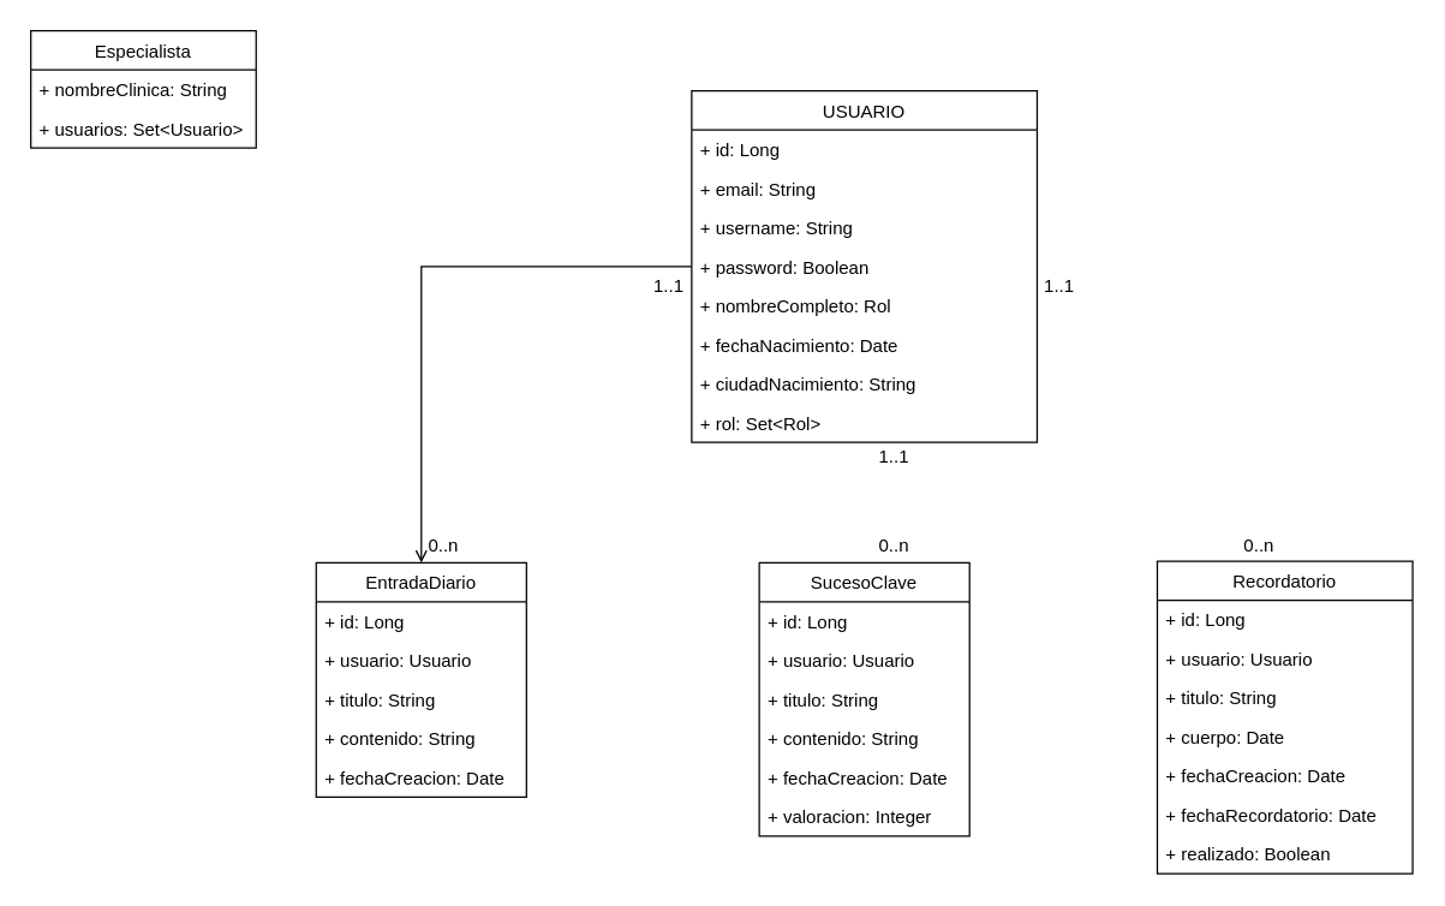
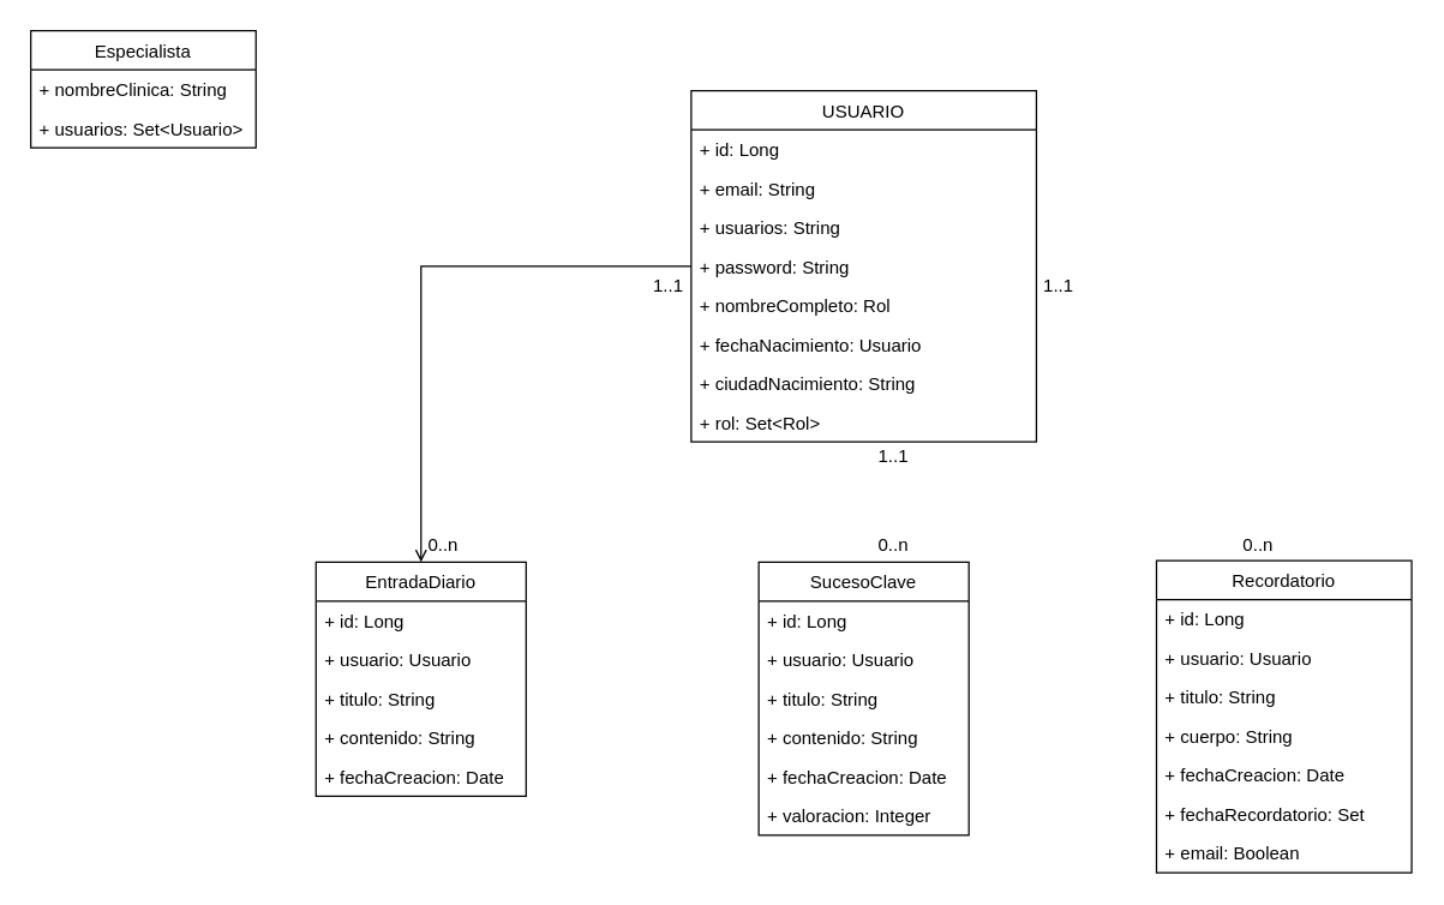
  <mxCell id="0" />
  <mxCell id="1" parent="0" />
  <mxCell id="2" value="USUARIO" style="swimlane;fontStyle=0;childLayout=stackLayout;horizontal=1;startSize=26;fillColor=none;horizontalStack=0;resizeParent=1;resizeParentMax=0;resizeLast=0;collapsible=1;marginBottom=0;" parent="1" vertex="1"><mxGeometry x="460" y="60" width="230" height="234" as="geometry" /></mxCell>
  <mxCell id="3" value="+ id: Long" style="text;strokeColor=none;fillColor=none;align=left;verticalAlign=top;spacingLeft=4;spacingRight=4;overflow=hidden;rotatable=0;points=[[0,0.5],[1,0.5]];portConstraint=eastwest;" parent="2" vertex="1"><mxGeometry y="26" width="230" height="26" as="geometry" /></mxCell>
  <mxCell id="4" value="+ email: String" style="text;strokeColor=none;fillColor=none;align=left;verticalAlign=top;spacingLeft=4;spacingRight=4;overflow=hidden;rotatable=0;points=[[0,0.5],[1,0.5]];portConstraint=eastwest;" parent="2" vertex="1"><mxGeometry y="52" width="230" height="26" as="geometry" /></mxCell>
- <mxCell id="5" value="+ username: String" style="text;strokeColor=none;fillColor=none;align=left;verticalAlign=top;spacingLeft=4;spacingRight=4;overflow=hidden;rotatable=0;points=[[0,0.5],[1,0.5]];portConstraint=eastwest;" vertex="1" parent="2"><mxGeometry y="78" width="230" height="26" as="geometry" /></mxCell>
- <mxCell id="6" value="+ password: Boolean" style="text;strokeColor=none;fillColor=none;align=left;verticalAlign=top;spacingLeft=4;spacingRight=4;overflow=hidden;rotatable=0;points=[[0,0.5],[1,0.5]];portConstraint=eastwest;" parent="2" vertex="1"><mxGeometry y="104" width="230" height="26" as="geometry" /></mxCell>
+ <mxCell id="5" value="+ usuarios: String" style="text;strokeColor=none;fillColor=none;align=left;verticalAlign=top;spacingLeft=4;spacingRight=4;overflow=hidden;rotatable=0;points=[[0,0.5],[1,0.5]];portConstraint=eastwest;" vertex="1" parent="2"><mxGeometry y="78" width="230" height="26" as="geometry" /></mxCell>
+ <mxCell id="6" value="+ password: String" style="text;strokeColor=none;fillColor=none;align=left;verticalAlign=top;spacingLeft=4;spacingRight=4;overflow=hidden;rotatable=0;points=[[0,0.5],[1,0.5]];portConstraint=eastwest;" parent="2" vertex="1"><mxGeometry y="104" width="230" height="26" as="geometry" /></mxCell>
  <mxCell id="7" value="+ nombreCompleto: Rol&#10;" style="text;strokeColor=none;fillColor=none;align=left;verticalAlign=top;spacingLeft=4;spacingRight=4;overflow=hidden;rotatable=0;points=[[0,0.5],[1,0.5]];portConstraint=eastwest;" parent="2" vertex="1"><mxGeometry y="130" width="230" height="26" as="geometry" /></mxCell>
- <mxCell id="8" value="+ fechaNacimiento: Date&#10;" style="text;strokeColor=none;fillColor=none;align=left;verticalAlign=top;spacingLeft=4;spacingRight=4;overflow=hidden;rotatable=0;points=[[0,0.5],[1,0.5]];portConstraint=eastwest;" parent="2" vertex="1"><mxGeometry y="156" width="230" height="26" as="geometry" /></mxCell>
+ <mxCell id="8" value="+ fechaNacimiento: Usuario&#10;" style="text;strokeColor=none;fillColor=none;align=left;verticalAlign=top;spacingLeft=4;spacingRight=4;overflow=hidden;rotatable=0;points=[[0,0.5],[1,0.5]];portConstraint=eastwest;" parent="2" vertex="1"><mxGeometry y="156" width="230" height="26" as="geometry" /></mxCell>
  <mxCell id="9" value="+ ciudadNacimiento: String" style="text;strokeColor=none;fillColor=none;align=left;verticalAlign=top;spacingLeft=4;spacingRight=4;overflow=hidden;rotatable=0;points=[[0,0.5],[1,0.5]];portConstraint=eastwest;" parent="2" vertex="1"><mxGeometry y="182" width="230" height="26" as="geometry" /></mxCell>
  <mxCell id="10" value="+ rol: Set&lt;Rol&gt;" style="text;strokeColor=none;fillColor=none;align=left;verticalAlign=top;spacingLeft=4;spacingRight=4;overflow=hidden;rotatable=0;points=[[0,0.5],[1,0.5]];portConstraint=eastwest;" vertex="1" parent="2"><mxGeometry y="208" width="230" height="26" as="geometry" /></mxCell>
  <mxCell id="11" value="EntradaDiario" style="swimlane;fontStyle=0;childLayout=stackLayout;horizontal=1;startSize=26;fillColor=none;horizontalStack=0;resizeParent=1;resizeParentMax=0;resizeLast=0;collapsible=1;marginBottom=0;" parent="1" vertex="1"><mxGeometry x="210" y="374" width="140" height="156" as="geometry" /></mxCell>
  <mxCell id="12" value="+ id: Long" style="text;strokeColor=none;fillColor=none;align=left;verticalAlign=top;spacingLeft=4;spacingRight=4;overflow=hidden;rotatable=0;points=[[0,0.5],[1,0.5]];portConstraint=eastwest;" parent="11" vertex="1"><mxGeometry y="26" width="140" height="26" as="geometry" /></mxCell>
  <mxCell id="13" value="+ usuario: Usuario" style="text;strokeColor=none;fillColor=none;align=left;verticalAlign=top;spacingLeft=4;spacingRight=4;overflow=hidden;rotatable=0;points=[[0,0.5],[1,0.5]];portConstraint=eastwest;" parent="11" vertex="1"><mxGeometry y="52" width="140" height="26" as="geometry" /></mxCell>
  <mxCell id="14" value="+ titulo: String" style="text;strokeColor=none;fillColor=none;align=left;verticalAlign=top;spacingLeft=4;spacingRight=4;overflow=hidden;rotatable=0;points=[[0,0.5],[1,0.5]];portConstraint=eastwest;" parent="11" vertex="1"><mxGeometry y="78" width="140" height="26" as="geometry" /></mxCell>
  <mxCell id="15" value="+ contenido: String" style="text;strokeColor=none;fillColor=none;align=left;verticalAlign=top;spacingLeft=4;spacingRight=4;overflow=hidden;rotatable=0;points=[[0,0.5],[1,0.5]];portConstraint=eastwest;" parent="11" vertex="1"><mxGeometry y="104" width="140" height="26" as="geometry" /></mxCell>
  <mxCell id="16" value="+ fechaCreacion: Date" style="text;strokeColor=none;fillColor=none;align=left;verticalAlign=top;spacingLeft=4;spacingRight=4;overflow=hidden;rotatable=0;points=[[0,0.5],[1,0.5]];portConstraint=eastwest;" parent="11" vertex="1"><mxGeometry y="130" width="140" height="26" as="geometry" /></mxCell>
  <mxCell id="17" value="SucesoClave" style="swimlane;fontStyle=0;childLayout=stackLayout;horizontal=1;startSize=26;fillColor=none;horizontalStack=0;resizeParent=1;resizeParentMax=0;resizeLast=0;collapsible=1;marginBottom=0;" parent="1" vertex="1"><mxGeometry x="505" y="374" width="140" height="182" as="geometry" /></mxCell>
  <mxCell id="18" value="+ id: Long" style="text;strokeColor=none;fillColor=none;align=left;verticalAlign=top;spacingLeft=4;spacingRight=4;overflow=hidden;rotatable=0;points=[[0,0.5],[1,0.5]];portConstraint=eastwest;" parent="17" vertex="1"><mxGeometry y="26" width="140" height="26" as="geometry" /></mxCell>
  <mxCell id="19" value="+ usuario: Usuario" style="text;strokeColor=none;fillColor=none;align=left;verticalAlign=top;spacingLeft=4;spacingRight=4;overflow=hidden;rotatable=0;points=[[0,0.5],[1,0.5]];portConstraint=eastwest;" parent="17" vertex="1"><mxGeometry y="52" width="140" height="26" as="geometry" /></mxCell>
  <mxCell id="20" value="+ titulo: String" style="text;strokeColor=none;fillColor=none;align=left;verticalAlign=top;spacingLeft=4;spacingRight=4;overflow=hidden;rotatable=0;points=[[0,0.5],[1,0.5]];portConstraint=eastwest;" parent="17" vertex="1"><mxGeometry y="78" width="140" height="26" as="geometry" /></mxCell>
  <mxCell id="21" value="+ contenido: String" style="text;strokeColor=none;fillColor=none;align=left;verticalAlign=top;spacingLeft=4;spacingRight=4;overflow=hidden;rotatable=0;points=[[0,0.5],[1,0.5]];portConstraint=eastwest;" parent="17" vertex="1"><mxGeometry y="104" width="140" height="26" as="geometry" /></mxCell>
  <mxCell id="22" value="+ fechaCreacion: Date" style="text;strokeColor=none;fillColor=none;align=left;verticalAlign=top;spacingLeft=4;spacingRight=4;overflow=hidden;rotatable=0;points=[[0,0.5],[1,0.5]];portConstraint=eastwest;" parent="17" vertex="1"><mxGeometry y="130" width="140" height="26" as="geometry" /></mxCell>
  <mxCell id="23" value="+ valoracion: Integer" style="text;strokeColor=none;fillColor=none;align=left;verticalAlign=top;spacingLeft=4;spacingRight=4;overflow=hidden;rotatable=0;points=[[0,0.5],[1,0.5]];portConstraint=eastwest;" parent="17" vertex="1"><mxGeometry y="156" width="140" height="26" as="geometry" /></mxCell>
  <mxCell id="24" value="Recordatorio" style="swimlane;fontStyle=0;childLayout=stackLayout;horizontal=1;startSize=26;fillColor=none;horizontalStack=0;resizeParent=1;resizeParentMax=0;resizeLast=0;collapsible=1;marginBottom=0;" parent="1" vertex="1"><mxGeometry x="770" y="373" width="170" height="208" as="geometry" /></mxCell>
  <mxCell id="25" value="+ id: Long" style="text;strokeColor=none;fillColor=none;align=left;verticalAlign=top;spacingLeft=4;spacingRight=4;overflow=hidden;rotatable=0;points=[[0,0.5],[1,0.5]];portConstraint=eastwest;" parent="24" vertex="1"><mxGeometry y="26" width="170" height="26" as="geometry" /></mxCell>
  <mxCell id="26" value="+ usuario: Usuario" style="text;strokeColor=none;fillColor=none;align=left;verticalAlign=top;spacingLeft=4;spacingRight=4;overflow=hidden;rotatable=0;points=[[0,0.5],[1,0.5]];portConstraint=eastwest;" parent="24" vertex="1"><mxGeometry y="52" width="170" height="26" as="geometry" /></mxCell>
  <mxCell id="27" value="+ titulo: String" style="text;strokeColor=none;fillColor=none;align=left;verticalAlign=top;spacingLeft=4;spacingRight=4;overflow=hidden;rotatable=0;points=[[0,0.5],[1,0.5]];portConstraint=eastwest;" parent="24" vertex="1"><mxGeometry y="78" width="170" height="26" as="geometry" /></mxCell>
- <mxCell id="28" value="+ cuerpo: Date" style="text;strokeColor=none;fillColor=none;align=left;verticalAlign=top;spacingLeft=4;spacingRight=4;overflow=hidden;rotatable=0;points=[[0,0.5],[1,0.5]];portConstraint=eastwest;" parent="24" vertex="1"><mxGeometry y="104" width="170" height="26" as="geometry" /></mxCell>
+ <mxCell id="28" value="+ cuerpo: String" style="text;strokeColor=none;fillColor=none;align=left;verticalAlign=top;spacingLeft=4;spacingRight=4;overflow=hidden;rotatable=0;points=[[0,0.5],[1,0.5]];portConstraint=eastwest;" parent="24" vertex="1"><mxGeometry y="104" width="170" height="26" as="geometry" /></mxCell>
  <mxCell id="29" value="+ fechaCreacion: Date" style="text;strokeColor=none;fillColor=none;align=left;verticalAlign=top;spacingLeft=4;spacingRight=4;overflow=hidden;rotatable=0;points=[[0,0.5],[1,0.5]];portConstraint=eastwest;" vertex="1" parent="24"><mxGeometry y="130" width="170" height="26" as="geometry" /></mxCell>
- <mxCell id="30" value="+ fechaRecordatorio: Date" style="text;strokeColor=none;fillColor=none;align=left;verticalAlign=top;spacingLeft=4;spacingRight=4;overflow=hidden;rotatable=0;points=[[0,0.5],[1,0.5]];portConstraint=eastwest;" vertex="1" parent="24"><mxGeometry y="156" width="170" height="26" as="geometry" /></mxCell>
- <mxCell id="31" value="+ realizado: Boolean" style="text;strokeColor=none;fillColor=none;align=left;verticalAlign=top;spacingLeft=4;spacingRight=4;overflow=hidden;rotatable=0;points=[[0,0.5],[1,0.5]];portConstraint=eastwest;" vertex="1" parent="24"><mxGeometry y="182" width="170" height="26" as="geometry" /></mxCell>
+ <mxCell id="30" value="+ fechaRecordatorio: Set" style="text;strokeColor=none;fillColor=none;align=left;verticalAlign=top;spacingLeft=4;spacingRight=4;overflow=hidden;rotatable=0;points=[[0,0.5],[1,0.5]];portConstraint=eastwest;" vertex="1" parent="24"><mxGeometry y="156" width="170" height="26" as="geometry" /></mxCell>
+ <mxCell id="31" value="+ email: Boolean" style="text;strokeColor=none;fillColor=none;align=left;verticalAlign=top;spacingLeft=4;spacingRight=4;overflow=hidden;rotatable=0;points=[[0,0.5],[1,0.5]];portConstraint=eastwest;" vertex="1" parent="24"><mxGeometry y="182" width="170" height="26" as="geometry" /></mxCell>
  <mxCell id="32" value="Especialista" style="swimlane;fontStyle=0;childLayout=stackLayout;horizontal=1;startSize=26;fillColor=none;horizontalStack=0;resizeParent=1;resizeParentMax=0;resizeLast=0;collapsible=1;marginBottom=0;" vertex="1" parent="1"><mxGeometry x="20" y="20" width="150" height="78" as="geometry" /></mxCell>
  <mxCell id="33" value="+ nombreClinica: String" style="text;strokeColor=none;fillColor=none;align=left;verticalAlign=top;spacingLeft=4;spacingRight=4;overflow=hidden;rotatable=0;points=[[0,0.5],[1,0.5]];portConstraint=eastwest;" vertex="1" parent="32"><mxGeometry y="26" width="150" height="26" as="geometry" /></mxCell>
  <mxCell id="34" value="+ usuarios: Set&lt;Usuario&gt;" style="text;strokeColor=none;fillColor=none;align=left;verticalAlign=top;spacingLeft=4;spacingRight=4;overflow=hidden;rotatable=0;points=[[0,0.5],[1,0.5]];portConstraint=eastwest;" vertex="1" parent="32"><mxGeometry y="52" width="150" height="26" as="geometry" /></mxCell>
  <mxCell id="35" style="edgeStyle=orthogonalEdgeStyle;rounded=0;orthogonalLoop=1;jettySize=auto;html=1;entryX=0.5;entryY=0;entryDx=0;entryDy=0;endArrow=open;" edge="1" parent="1" source="6" target="11"><mxGeometry relative="1" as="geometry" /></mxCell>
  <mxCell id="36" value="0..n" style="text;html=1;strokeColor=none;fillColor=none;align=center;verticalAlign=middle;whiteSpace=wrap;rounded=0;" vertex="1" parent="1"><mxGeometry x="280" y="353" width="30" height="20" as="geometry" /></mxCell>
  <mxCell id="37" value="1..1" style="text;html=1;strokeColor=none;fillColor=none;align=center;verticalAlign=middle;whiteSpace=wrap;rounded=0;" vertex="1" parent="1"><mxGeometry x="430" y="180" width="30" height="20" as="geometry" /></mxCell>
  <mxCell id="38" value="0..n" style="text;html=1;strokeColor=none;fillColor=none;align=center;verticalAlign=middle;whiteSpace=wrap;rounded=0;" vertex="1" parent="1"><mxGeometry x="580" y="353" width="30" height="20" as="geometry" /></mxCell>
  <mxCell id="39" value="1..1" style="text;html=1;strokeColor=none;fillColor=none;align=center;verticalAlign=middle;whiteSpace=wrap;rounded=0;" vertex="1" parent="1"><mxGeometry x="580" y="294" width="30" height="20" as="geometry" /></mxCell>
  <mxCell id="40" value="0..n" style="text;html=1;strokeColor=none;fillColor=none;align=center;verticalAlign=middle;whiteSpace=wrap;rounded=0;" vertex="1" parent="1"><mxGeometry x="823" y="353" width="30" height="20" as="geometry" /></mxCell>
  <mxCell id="41" value="1..1" style="text;html=1;strokeColor=none;fillColor=none;align=center;verticalAlign=middle;whiteSpace=wrap;rounded=0;" vertex="1" parent="1"><mxGeometry x="690" y="180" width="30" height="20" as="geometry" /></mxCell>
